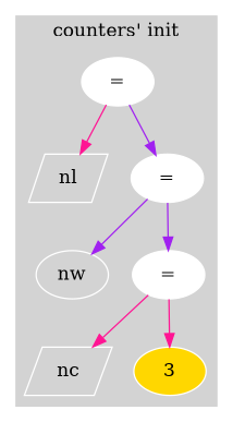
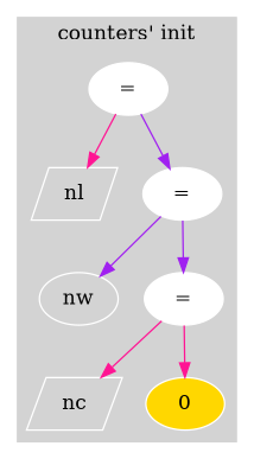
  digraph {
    node [color=white style=filled]
    edge [color=purple]
    nl [fillcolor=lightgrey shape=parallelogram]
    n2 [label=<=>]
    nw [fillcolor=lightgrey shape=ellipse]
    n4 [label=<=>]
    nc [fillcolor=lightgrey shape=parallelogram]
-   0 [fillcolor=gold shape=ellipse label=3]
+   0 [fillcolor=gold shape=ellipse]
    n7 [label=<=>]
    subgraph cluster_1 {
      color=lightgrey
      label="counters' init"
      style=filled
      n7
      subgraph sub_2 {
        color=lightgrey
        label="counters' init"
        style=filled
        nl
        n2
      }
      subgraph sub_3 {
        color=lightgrey
        label="counters' init"
        style=filled
        nw
        n4
      }
      subgraph sub_4 {
        color=lightgrey
        label="counters' init"
        style=filled
        nc
        0
      }
    }
    n2 -> nw
    n2 -> n4
    n4 -> nc [color=deeppink]
    n4 -> 0 [color=deeppink]
    n7 -> nl [color=deeppink]
    n7 -> n2
  }
